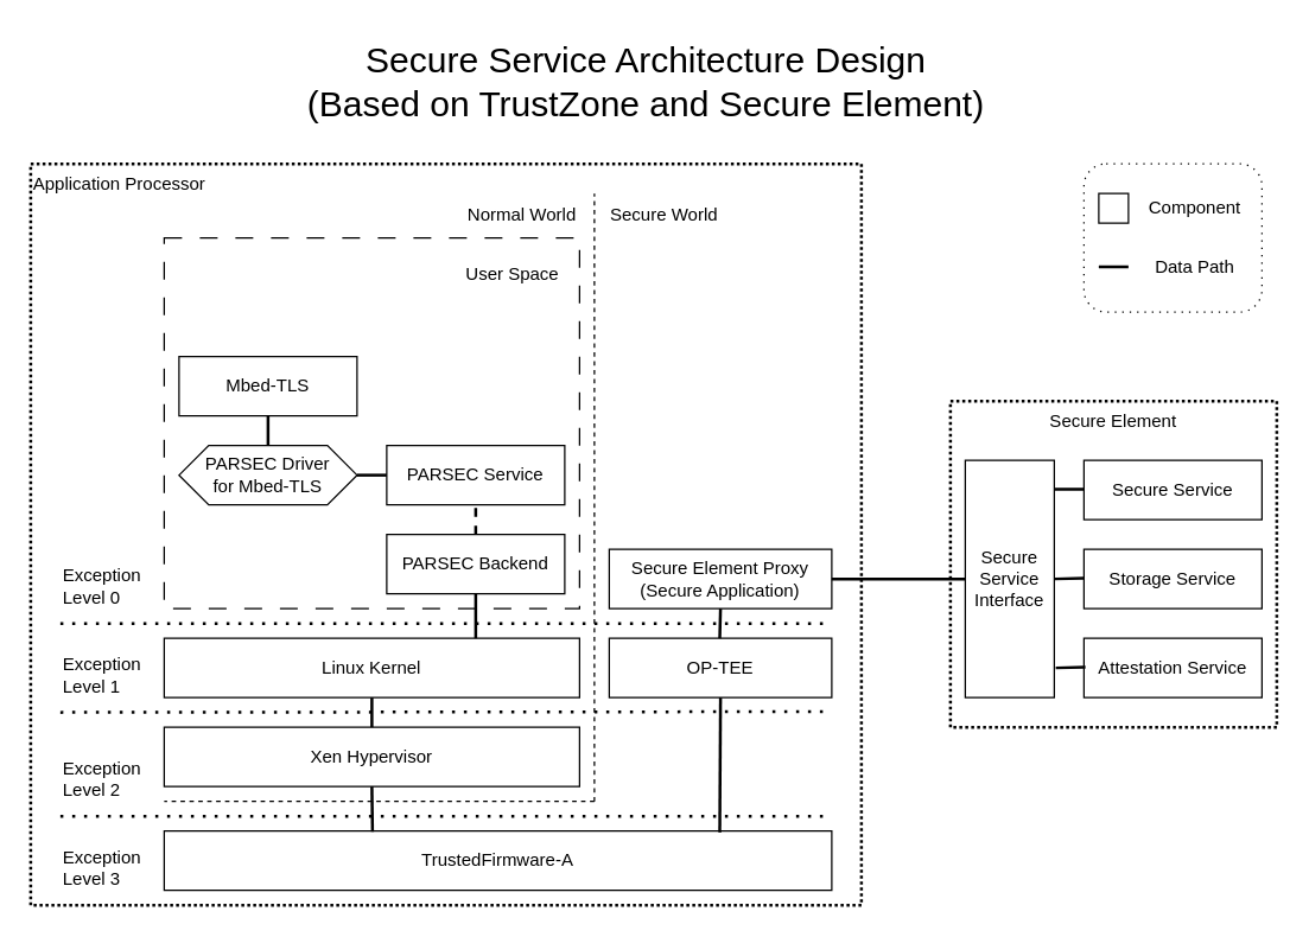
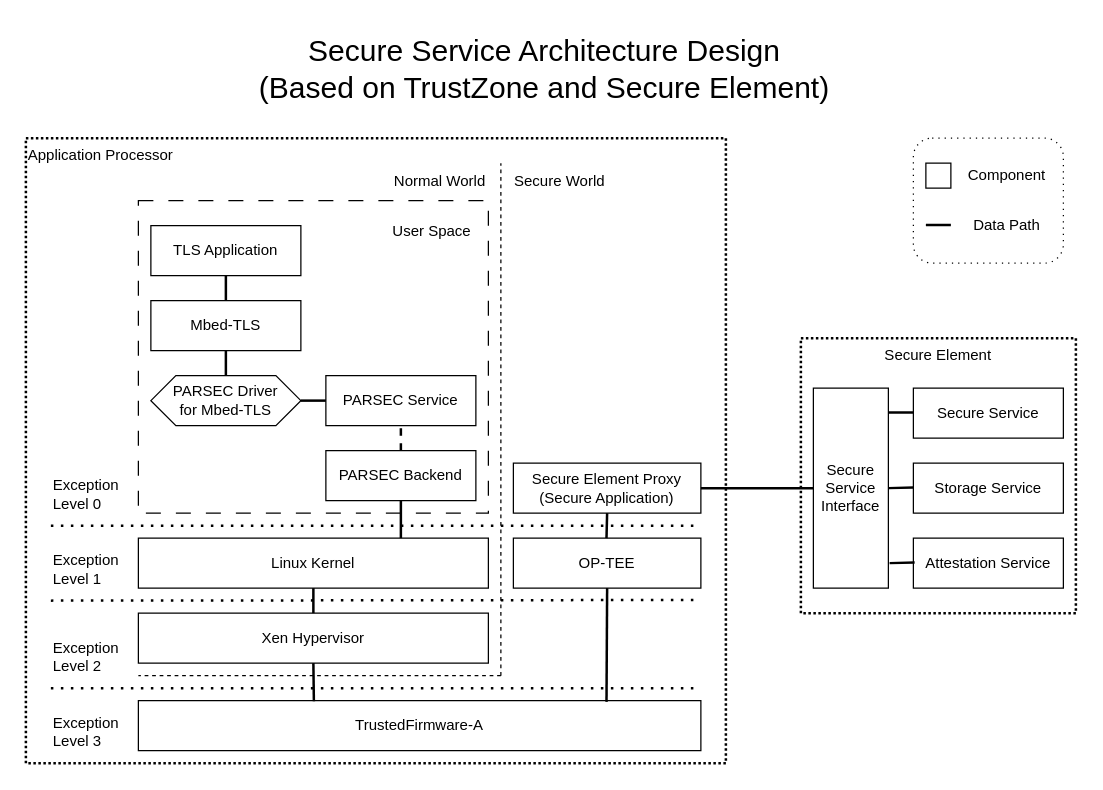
  <mxCell id="0" />
  <mxCell id="1" parent="0" />
  <mxCell id="2" value="Application Processor" style="rounded=0;whiteSpace=wrap;html=1;fillColor=none;dashed=1;dashPattern=1 1;align=left;verticalAlign=top;strokeWidth=2;" vertex="1" parent="1"><mxGeometry x="20" y="110" width="560" height="500" as="geometry" /></mxCell>
  <mxCell id="3" value="" style="rounded=0;whiteSpace=wrap;html=1;dashed=1;dashPattern=12 12;" vertex="1" parent="1"><mxGeometry x="110" y="160" width="280" height="250" as="geometry" /></mxCell>
  <mxCell id="4" value="Linux Kernel" style="rounded=0;whiteSpace=wrap;html=1;" vertex="1" parent="1"><mxGeometry x="110" y="430" width="280" height="40" as="geometry" /></mxCell>
+ <mxCell id="5" value="TLS Application" style="rounded=0;whiteSpace=wrap;html=1;" vertex="1" parent="1"><mxGeometry x="120" y="180" width="120" height="40" as="geometry" /></mxCell>
  <mxCell id="6" value="Mbed-TLS" style="rounded=0;whiteSpace=wrap;html=1;" vertex="1" parent="1"><mxGeometry x="120" y="240" width="120" height="40" as="geometry" /></mxCell>
  <mxCell id="7" value="PARSEC Driver&lt;br&gt;for Mbed-TLS" style="shape=hexagon;perimeter=hexagonPerimeter2;whiteSpace=wrap;html=1;fixedSize=1;" vertex="1" parent="1"><mxGeometry x="120" y="300" width="120" height="40" as="geometry" /></mxCell>
  <mxCell id="8" value="PARSEC Service" style="rounded=0;whiteSpace=wrap;html=1;" vertex="1" parent="1"><mxGeometry x="260" y="300" width="120" height="40" as="geometry" /></mxCell>
  <mxCell id="9" value="PARSEC Backend" style="rounded=0;whiteSpace=wrap;html=1;" vertex="1" parent="1"><mxGeometry x="260" y="360" width="120" height="40" as="geometry" /></mxCell>
  <mxCell id="10" value="Xen Hypervisor" style="rounded=0;whiteSpace=wrap;html=1;" vertex="1" parent="1"><mxGeometry x="110" y="490" width="280" height="40" as="geometry" /></mxCell>
  <mxCell id="11" value="TrustedFirmware-A" style="rounded=0;whiteSpace=wrap;html=1;" vertex="1" parent="1"><mxGeometry x="110" y="560" width="450" height="40" as="geometry" /></mxCell>
  <mxCell id="12" value="OP-TEE" style="rounded=0;whiteSpace=wrap;html=1;" vertex="1" parent="1"><mxGeometry x="410" y="430" width="150" height="40" as="geometry" /></mxCell>
  <mxCell id="13" value="Secure Element Proxy&lt;br&gt;(Secure Application)" style="rounded=0;whiteSpace=wrap;html=1;" vertex="1" parent="1"><mxGeometry x="410" y="370" width="150" height="40" as="geometry" /></mxCell>
  <mxCell id="14" value="Secure Element" style="rounded=0;whiteSpace=wrap;html=1;verticalAlign=top;fillColor=none;dashed=1;dashPattern=1 1;strokeWidth=2;" vertex="1" parent="1"><mxGeometry x="640" y="270" width="220" height="220" as="geometry" /></mxCell>
  <mxCell id="15" value="Secure Service" style="rounded=0;whiteSpace=wrap;html=1;" vertex="1" parent="1"><mxGeometry x="730" y="310" width="120" height="40" as="geometry" /></mxCell>
  <mxCell id="16" value="Storage Service" style="rounded=0;whiteSpace=wrap;html=1;" vertex="1" parent="1"><mxGeometry x="730" y="370" width="120" height="40" as="geometry" /></mxCell>
  <mxCell id="17" value="Attestation Service" style="rounded=0;whiteSpace=wrap;html=1;" vertex="1" parent="1"><mxGeometry x="730" y="430" width="120" height="40" as="geometry" /></mxCell>
  <mxCell id="18" value="User Space" style="text;html=1;strokeColor=none;fillColor=none;align=center;verticalAlign=middle;whiteSpace=wrap;rounded=0;" vertex="1" parent="1"><mxGeometry x="310" y="170" width="70" height="30" as="geometry" /></mxCell>
  <mxCell id="19" value="" style="endArrow=none;dashed=1;html=1;rounded=0;" edge="1" parent="1"><mxGeometry width="50" height="50" relative="1" as="geometry"><mxPoint x="400" y="540" as="sourcePoint" /><mxPoint x="400" y="130" as="targetPoint" /></mxGeometry></mxCell>
  <mxCell id="20" value="" style="endArrow=none;dashed=1;html=1;rounded=0;" edge="1" parent="1"><mxGeometry width="50" height="50" relative="1" as="geometry"><mxPoint x="400" y="540" as="sourcePoint" /><mxPoint x="110" y="540" as="targetPoint" /></mxGeometry></mxCell>
  <mxCell id="21" value="Normal World" style="text;html=1;strokeColor=none;fillColor=none;align=right;verticalAlign=middle;whiteSpace=wrap;rounded=0;" vertex="1" parent="1"><mxGeometry x="300" y="130" width="90" height="30" as="geometry" /></mxCell>
  <mxCell id="22" value="Secure World" style="text;html=1;strokeColor=none;fillColor=none;align=left;verticalAlign=middle;whiteSpace=wrap;rounded=0;" vertex="1" parent="1"><mxGeometry x="409" y="130" width="90" height="30" as="geometry" /></mxCell>
  <mxCell id="23" value="" style="endArrow=none;dashed=1;html=1;dashPattern=1 3;strokeWidth=2;rounded=0;" edge="1" parent="1"><mxGeometry width="50" height="50" relative="1" as="geometry"><mxPoint y="550" as="sourcePoint" x="40" /><mxPoint x="560" y="550" as="targetPoint" /></mxGeometry></mxCell>
  <mxCell id="24" value="" style="endArrow=none;dashed=1;html=1;dashPattern=1 3;strokeWidth=2;rounded=0;" edge="1" parent="1"><mxGeometry width="50" height="50" relative="1" as="geometry"><mxPoint y="480" as="sourcePoint" x="40" /><mxPoint x="560" y="479.5" as="targetPoint" /></mxGeometry></mxCell>
  <mxCell id="25" value="" style="endArrow=none;dashed=1;html=1;dashPattern=1 3;strokeWidth=2;rounded=0;" edge="1" parent="1"><mxGeometry width="50" height="50" relative="1" as="geometry"><mxPoint y="420" as="sourcePoint" x="40" /><mxPoint x="560" y="420" as="targetPoint" /></mxGeometry></mxCell>
  <mxCell id="26" value="Exception Level 0" style="text;html=1;strokeColor=none;fillColor=none;align=left;verticalAlign=middle;whiteSpace=wrap;rounded=0;" vertex="1" parent="1"><mxGeometry y="380" width="60" height="30" as="geometry" x="40" /></mxCell>
  <mxCell id="27" value="Exception Level 1" style="text;html=1;strokeColor=none;fillColor=none;align=left;verticalAlign=middle;whiteSpace=wrap;rounded=0;" vertex="1" parent="1"><mxGeometry y="440" width="60" height="30" as="geometry" x="40" /></mxCell>
  <mxCell id="28" value="Exception Level 2" style="text;html=1;strokeColor=none;fillColor=none;align=left;verticalAlign=middle;whiteSpace=wrap;rounded=0;" vertex="1" parent="1"><mxGeometry y="510" width="60" height="30" as="geometry" x="40" /></mxCell>
  <mxCell id="29" value="Exception Level 3" style="text;html=1;strokeColor=none;fillColor=none;align=left;verticalAlign=middle;whiteSpace=wrap;rounded=0;" vertex="1" parent="1"><mxGeometry y="570" width="60" height="30" as="geometry" x="40" /></mxCell>
+ <mxCell id="30" value="" style="endArrow=none;html=1;rounded=0;entryX=0.5;entryY=1;entryDx=0;entryDy=0;exitX=0.5;exitY=0;exitDx=0;exitDy=0;strokeWidth=2;" edge="1" parent="1" source="6" target="5"><mxGeometry width="50" height="50" relative="1" as="geometry"><mxPoint x="350" y="380" as="sourcePoint" /><mxPoint x="400" y="330" as="targetPoint" /></mxGeometry></mxCell>
  <mxCell id="31" value="" style="endArrow=none;html=1;rounded=0;exitX=0.5;exitY=0;exitDx=0;exitDy=0;strokeWidth=2;" edge="1" parent="1" source="7"><mxGeometry width="50" height="50" relative="1" as="geometry"><mxPoint x="190" y="250" as="sourcePoint" /><mxPoint x="180" y="280" as="targetPoint" /></mxGeometry></mxCell>
  <mxCell id="32" value="" style="endArrow=none;html=1;rounded=0;entryX=1;entryY=0.5;entryDx=0;entryDy=0;exitX=0;exitY=0.5;exitDx=0;exitDy=0;strokeWidth=2;" edge="1" parent="1" source="8" target="7"><mxGeometry width="50" height="50" relative="1" as="geometry"><mxPoint x="200" y="260" as="sourcePoint" /><mxPoint x="200" y="240" as="targetPoint" /></mxGeometry></mxCell>
  <mxCell id="33" value="" style="endArrow=none;html=1;rounded=0;entryX=0.5;entryY=1;entryDx=0;entryDy=0;exitX=0.5;exitY=0;exitDx=0;exitDy=0;strokeWidth=2;dashed=1;" edge="1" parent="1" source="9" target="8"><mxGeometry width="50" height="50" relative="1" as="geometry"><mxPoint x="210" y="270" as="sourcePoint" /><mxPoint x="210" y="250" as="targetPoint" /></mxGeometry></mxCell>
  <mxCell id="34" value="" style="endArrow=none;html=1;rounded=0;entryX=0.5;entryY=1;entryDx=0;entryDy=0;exitX=0.75;exitY=0;exitDx=0;exitDy=0;strokeWidth=2;" edge="1" parent="1" source="4" target="9"><mxGeometry width="50" height="50" relative="1" as="geometry"><mxPoint x="220" y="280" as="sourcePoint" /><mxPoint x="220" y="260" as="targetPoint" /></mxGeometry></mxCell>
  <mxCell id="35" value="" style="endArrow=none;html=1;rounded=0;entryX=0.5;entryY=1;entryDx=0;entryDy=0;exitX=0.5;exitY=0;exitDx=0;exitDy=0;strokeWidth=2;" edge="1" parent="1" source="10" target="4"><mxGeometry width="50" height="50" relative="1" as="geometry"><mxPoint x="230" y="290" as="sourcePoint" /><mxPoint x="230" y="270" as="targetPoint" /></mxGeometry></mxCell>
  <mxCell id="36" value="" style="endArrow=none;html=1;rounded=0;entryX=0.5;entryY=1;entryDx=0;entryDy=0;exitX=0.312;exitY=0.013;exitDx=0;exitDy=0;strokeWidth=2;exitPerimeter=0;" edge="1" parent="1" source="11" target="10"><mxGeometry width="50" height="50" relative="1" as="geometry"><mxPoint x="240" y="300" as="sourcePoint" /><mxPoint x="240" y="280" as="targetPoint" /></mxGeometry></mxCell>
  <mxCell id="37" value="" style="endArrow=none;html=1;rounded=0;strokeWidth=2;" edge="1" parent="1"><mxGeometry width="50" height="50" relative="1" as="geometry"><mxPoint x="485" y="470" as="sourcePoint" /><mxPoint x="484.5" y="561" as="targetPoint" /></mxGeometry></mxCell>
  <mxCell id="38" value="" style="endArrow=none;html=1;rounded=0;exitX=0.992;exitY=0.122;exitDx=0;exitDy=0;strokeWidth=2;exitPerimeter=0;" edge="1" parent="1" source="41"><mxGeometry width="50" height="50" relative="1" as="geometry"><mxPoint x="700" y="329.5" as="sourcePoint" /><mxPoint x="730" y="329.5" as="targetPoint" /></mxGeometry></mxCell>
  <mxCell id="39" value="" style="endArrow=none;html=1;rounded=0;exitX=0.5;exitY=0;exitDx=0;exitDy=0;strokeWidth=2;entryX=0.5;entryY=1;entryDx=0;entryDy=0;" edge="1" parent="1" target="13"><mxGeometry width="50" height="50" relative="1" as="geometry"><mxPoint x="484.5" y="430" as="sourcePoint" /><mxPoint x="484.5" y="360" as="targetPoint" /></mxGeometry></mxCell>
  <mxCell id="40" value="" style="endArrow=none;html=1;rounded=0;exitX=1;exitY=0.5;exitDx=0;exitDy=0;strokeWidth=2;entryX=0;entryY=0.5;entryDx=0;entryDy=0;" edge="1" parent="1" source="13" target="41"><mxGeometry width="50" height="50" relative="1" as="geometry"><mxPoint x="620" y="380" as="sourcePoint" /><mxPoint x="600" y="390" as="targetPoint" /></mxGeometry></mxCell>
  <mxCell id="41" value="Secure&lt;br&gt;Service&lt;br&gt;Interface" style="rounded=0;whiteSpace=wrap;html=1;" vertex="1" parent="1"><mxGeometry x="650" y="310" width="60" height="160" as="geometry" /></mxCell>
  <mxCell id="42" value="" style="endArrow=none;html=1;rounded=0;exitX=0.992;exitY=0.122;exitDx=0;exitDy=0;strokeWidth=2;exitPerimeter=0;" edge="1" parent="1"><mxGeometry width="50" height="50" relative="1" as="geometry"><mxPoint x="710" y="390" as="sourcePoint" /><mxPoint x="730" y="389.5" as="targetPoint" /></mxGeometry></mxCell>
  <mxCell id="43" value="" style="endArrow=none;html=1;rounded=0;exitX=0.992;exitY=0.122;exitDx=0;exitDy=0;strokeWidth=2;exitPerimeter=0;" edge="1" parent="1"><mxGeometry width="50" height="50" relative="1" as="geometry"><mxPoint x="711" y="450" as="sourcePoint" /><mxPoint x="731" y="449.5" as="targetPoint" /></mxGeometry></mxCell>
  <mxCell id="44" value="" style="rounded=1;whiteSpace=wrap;html=1;dashed=1;dashPattern=1 4;" vertex="1" parent="1"><mxGeometry x="730" y="110" width="120" height="100" as="geometry" /></mxCell>
  <mxCell id="45" value="" style="rounded=0;whiteSpace=wrap;html=1;" vertex="1" parent="1"><mxGeometry x="740" y="130" width="20" height="20" as="geometry" /></mxCell>
  <mxCell id="46" value="Component" style="text;html=1;strokeColor=none;fillColor=none;align=center;verticalAlign=middle;whiteSpace=wrap;rounded=0;" vertex="1" parent="1"><mxGeometry x="770" y="125" width="70" height="30" as="geometry" /></mxCell>
  <mxCell id="47" value="" style="endArrow=none;html=1;rounded=0;entryX=1;entryY=0.5;entryDx=0;entryDy=0;exitX=0;exitY=0.5;exitDx=0;exitDy=0;strokeWidth=2;" edge="1" parent="1"><mxGeometry width="50" height="50" relative="1" as="geometry"><mxPoint x="760" y="179.5" as="sourcePoint" /><mxPoint x="740" y="179.5" as="targetPoint" /></mxGeometry></mxCell>
  <mxCell id="48" value="Data Path" style="text;html=1;strokeColor=none;fillColor=none;align=center;verticalAlign=middle;whiteSpace=wrap;rounded=0;" vertex="1" parent="1"><mxGeometry x="770" y="165" width="70" height="30" as="geometry" /></mxCell>
  <mxCell id="49" value="Secure Service Architecture Design&lt;br style=&quot;font-size: 24px;&quot;&gt;(Based on TrustZone and Secure Element)" style="text;html=1;strokeColor=none;fillColor=none;align=center;verticalAlign=middle;whiteSpace=wrap;rounded=0;fontSize=24;" vertex="1" parent="1"><mxGeometry x="160" y="20" width="550" height="70" as="geometry" /></mxCell>
